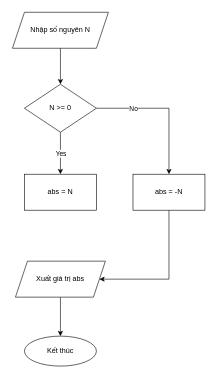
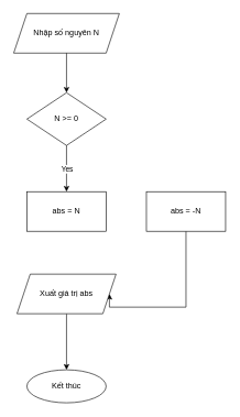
  <mxCell id="0" />
  <mxCell id="1" parent="0" />
  <mxCell id="2" value="Nhập số nguyên N" style="shape=parallelogram;perimeter=parallelogramPerimeter;whiteSpace=wrap;html=1;fixedSize=1;" parent="1" vertex="1"><mxGeometry x="20" y="20" width="160" height="60" as="geometry" /></mxCell>
  <mxCell id="3" value="" style="endArrow=classic;html=1;rounded=0;exitX=0.5;exitY=1;exitDx=0;exitDy=0;" parent="1" source="2" edge="1"><mxGeometry width="50" height="50" relative="1" as="geometry"><mxPoint x="270" y="160" as="sourcePoint" /><mxPoint x="100" y="140" as="targetPoint" /></mxGeometry></mxCell>
  <mxCell id="4" value="N &amp;gt;= 0" style="rhombus;whiteSpace=wrap;html=1;rounded=0;" parent="1" vertex="1"><mxGeometry x="40" y="140" width="120" height="80" as="geometry" /></mxCell>
  <mxCell id="5" value="" style="edgeStyle=orthogonalEdgeStyle;rounded=0;orthogonalLoop=1;jettySize=auto;html=1;entryX=1;entryY=0.5;entryDx=0;entryDy=0;exitX=0.5;exitY=1;exitDx=0;exitDy=0;" parent="1" source="6" target="13" edge="1"><mxGeometry relative="1" as="geometry"><mxPoint x="100" y="390" as="targetPoint" /><Array as="points"><mxPoint x="281" y="465" /></Array><mxPoint x="321" y="420" as="sourcePoint" /></mxGeometry></mxCell>
  <mxCell id="6" value="abs = -N" style="rounded=0;whiteSpace=wrap;html=1;" parent="1" vertex="1"><mxGeometry x="221" y="290" width="120" height="60" as="geometry" /></mxCell>
- <mxCell id="7" value="" style="endArrow=classic;html=1;rounded=0;exitX=1;exitY=0.5;exitDx=0;exitDy=0;" parent="1" source="4" target="6" edge="1"><mxGeometry relative="1" as="geometry"><mxPoint x="240" y="140" as="sourcePoint" /><mxPoint x="340" y="140" as="targetPoint" /><Array as="points"><mxPoint x="281" y="180" /></Array></mxGeometry></mxCell>
- <mxCell id="8" value="No" style="edgeLabel;resizable=0;html=1;align=center;verticalAlign=middle;rounded=0;" parent="7" connectable="0" vertex="1"><mxGeometry relative="1" as="geometry"><mxPoint x="-55" as="offset" /></mxGeometry></mxCell>
  <mxCell id="9" value="" style="endArrow=classic;html=1;rounded=0;exitX=0.5;exitY=1;exitDx=0;exitDy=0;" parent="1" source="4" edge="1"><mxGeometry relative="1" as="geometry"><mxPoint x="240" y="140" as="sourcePoint" /><mxPoint x="100" y="290" as="targetPoint" /></mxGeometry></mxCell>
  <mxCell id="10" value="Yes" style="edgeLabel;resizable=0;html=1;align=center;verticalAlign=middle;rounded=0;" parent="9" connectable="0" vertex="1"><mxGeometry relative="1" as="geometry" /></mxCell>
  <mxCell id="11" value="abs = N" style="rounded=0;whiteSpace=wrap;html=1;" parent="1" vertex="1"><mxGeometry x="40" y="290" width="120" height="60" as="geometry" /></mxCell>
  <mxCell id="12" value="" style="edgeStyle=orthogonalEdgeStyle;rounded=0;orthogonalLoop=1;jettySize=auto;html=1;" parent="1" source="13" target="14" edge="1"><mxGeometry relative="1" as="geometry" /></mxCell>
- <mxCell id="13" value="Xuất giá trị abs" style="shape=parallelogram;perimeter=parallelogramPerimeter;whiteSpace=wrap;html=1;fixedSize=1;rounded=0;" parent="1" vertex="1"><mxGeometry x="25" y="435" width="150" height="60" as="geometry" /></mxCell>
+ <mxCell id="13" value="Xuất giá trị abs" style="shape=parallelogram;perimeter=parallelogramPerimeter;whiteSpace=wrap;html=1;fixedSize=1;rounded=0;" parent="1" vertex="1"><mxGeometry x="25" y="415" width="150" height="60" as="geometry" /></mxCell>
  <mxCell id="14" value="Kết thúc" style="ellipse;whiteSpace=wrap;html=1;rounded=0;" parent="1" vertex="1"><mxGeometry x="40" y="560" width="120" height="50" as="geometry" /></mxCell>
